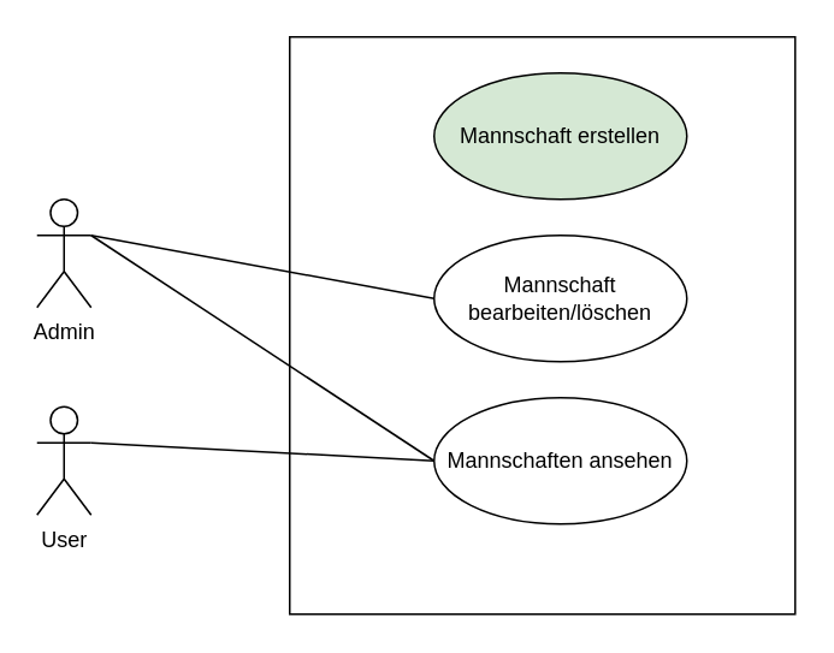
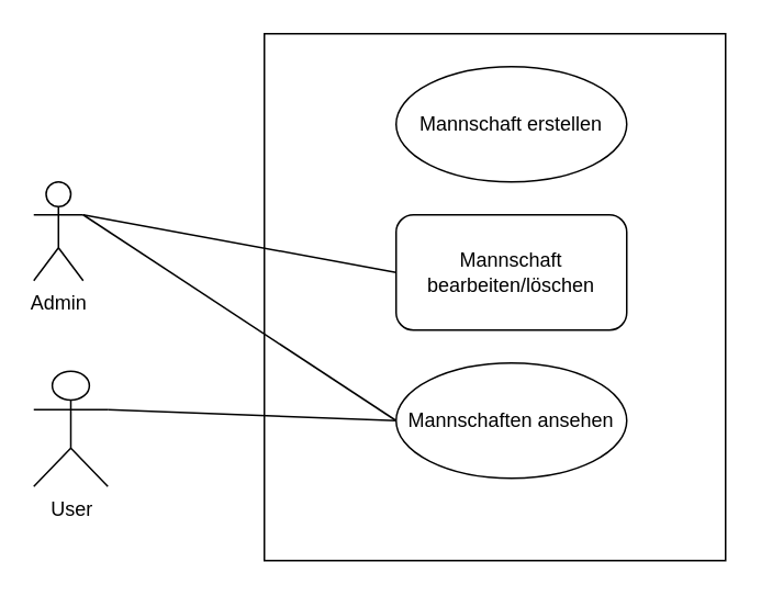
  <mxCell id="0" />
  <mxCell id="1" parent="0" />
  <mxCell id="2" value="Admin" style="shape=umlActor;verticalLabelPosition=bottom;verticalAlign=top;html=1;outlineConnect=0;" vertex="1" parent="1"><mxGeometry x="20" y="110" width="30" height="60" as="geometry" /></mxCell>
- <mxCell id="3" value="Mannschaft erstellen" style="ellipse;whiteSpace=wrap;html=1;fillColor=#d5e8d4;" vertex="1" parent="1"><mxGeometry x="240" y="40" width="140" height="70" as="geometry" /></mxCell>
- <mxCell id="4" value="Mannschaft bearbeiten/löschen" style="ellipse;whiteSpace=wrap;html=1;" vertex="1" parent="1"><mxGeometry x="240" y="130" width="140" height="70" as="geometry" /></mxCell>
+ <mxCell id="3" value="Mannschaft erstellen" style="ellipse;whiteSpace=wrap;html=1;" vertex="1" parent="1"><mxGeometry x="240" y="40" width="140" height="70" as="geometry" /></mxCell>
+ <mxCell id="4" value="Mannschaft bearbeiten/löschen" style="whiteSpace=wrap;html=1;rounded=1;" vertex="1" parent="1"><mxGeometry x="240" y="130" width="140" height="70" as="geometry" /></mxCell>
  <mxCell id="5" value="Mannschaften ansehen" style="ellipse;whiteSpace=wrap;html=1;" vertex="1" parent="1"><mxGeometry x="240" y="220" width="140" height="70" as="geometry" /></mxCell>
- <mxCell id="6" value="User" style="shape=umlActor;verticalLabelPosition=bottom;verticalAlign=top;html=1;outlineConnect=0;" vertex="1" parent="1"><mxGeometry x="20" y="225" width="30" height="60" as="geometry" /></mxCell>
+ <mxCell id="6" value="User" style="shape=umlActor;verticalLabelPosition=bottom;verticalAlign=top;html=1;outlineConnect=0;" vertex="1" parent="1"><mxGeometry x="20" y="225" width="45" height="70" as="geometry" /></mxCell>
  <mxCell id="7" value="" style="endArrow=none;html=1;entryX=0;entryY=0.5;entryDx=0;entryDy=0;" edge="1" parent="1" target="4"><mxGeometry width="50" height="50" relative="1" as="geometry"><mxPoint x="50" y="130" as="sourcePoint" /><mxPoint x="250" y="85" as="targetPoint" /></mxGeometry></mxCell>
  <mxCell id="8" value="" style="endArrow=none;html=1;entryX=0;entryY=0.5;entryDx=0;entryDy=0;" edge="1" parent="1" target="5"><mxGeometry width="50" height="50" relative="1" as="geometry"><mxPoint x="50" y="130" as="sourcePoint" /><mxPoint x="250" y="175" as="targetPoint" /></mxGeometry></mxCell>
  <mxCell id="9" value="" style="endArrow=none;html=1;exitX=1;exitY=0.333;exitDx=0;exitDy=0;exitPerimeter=0;" edge="1" parent="1" source="6"><mxGeometry width="50" height="50" relative="1" as="geometry"><mxPoint x="60" y="140" as="sourcePoint" /><mxPoint x="240" y="255" as="targetPoint" /></mxGeometry></mxCell>
  <mxCell id="10" value="" style="rounded=0;whiteSpace=wrap;html=1;fillColor=none;" vertex="1" parent="1"><mxGeometry x="160" y="20" width="280" height="320" as="geometry" /></mxCell>
